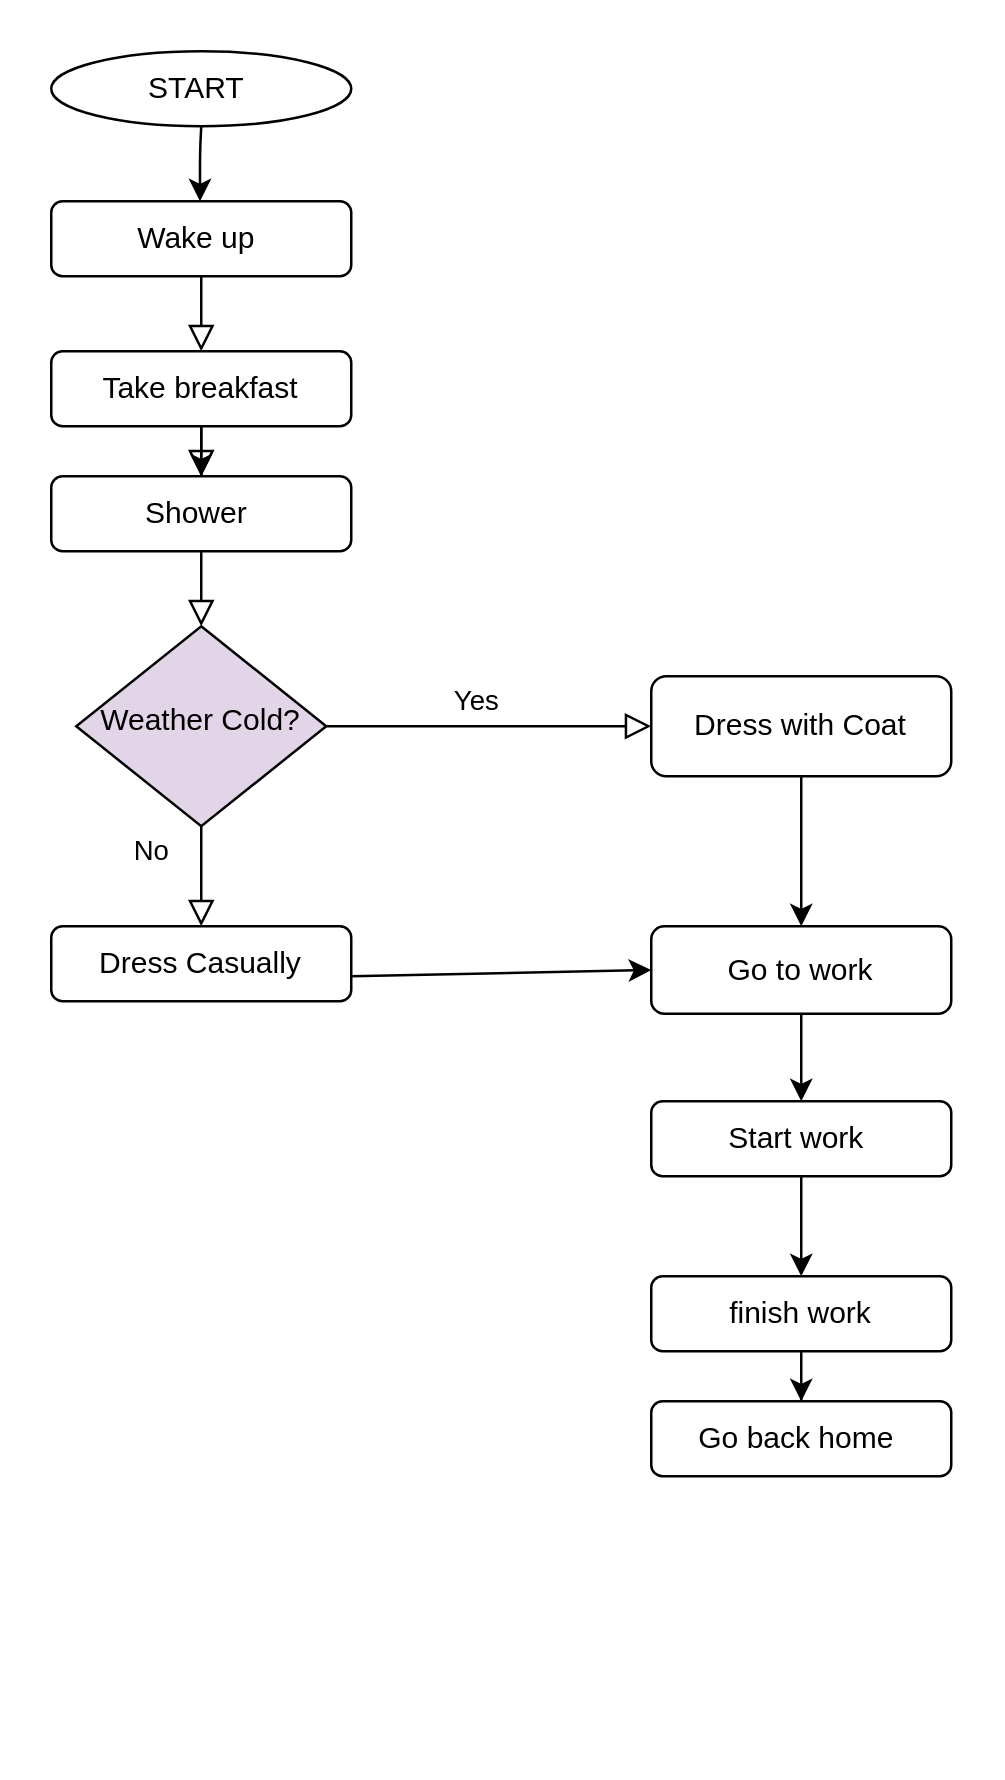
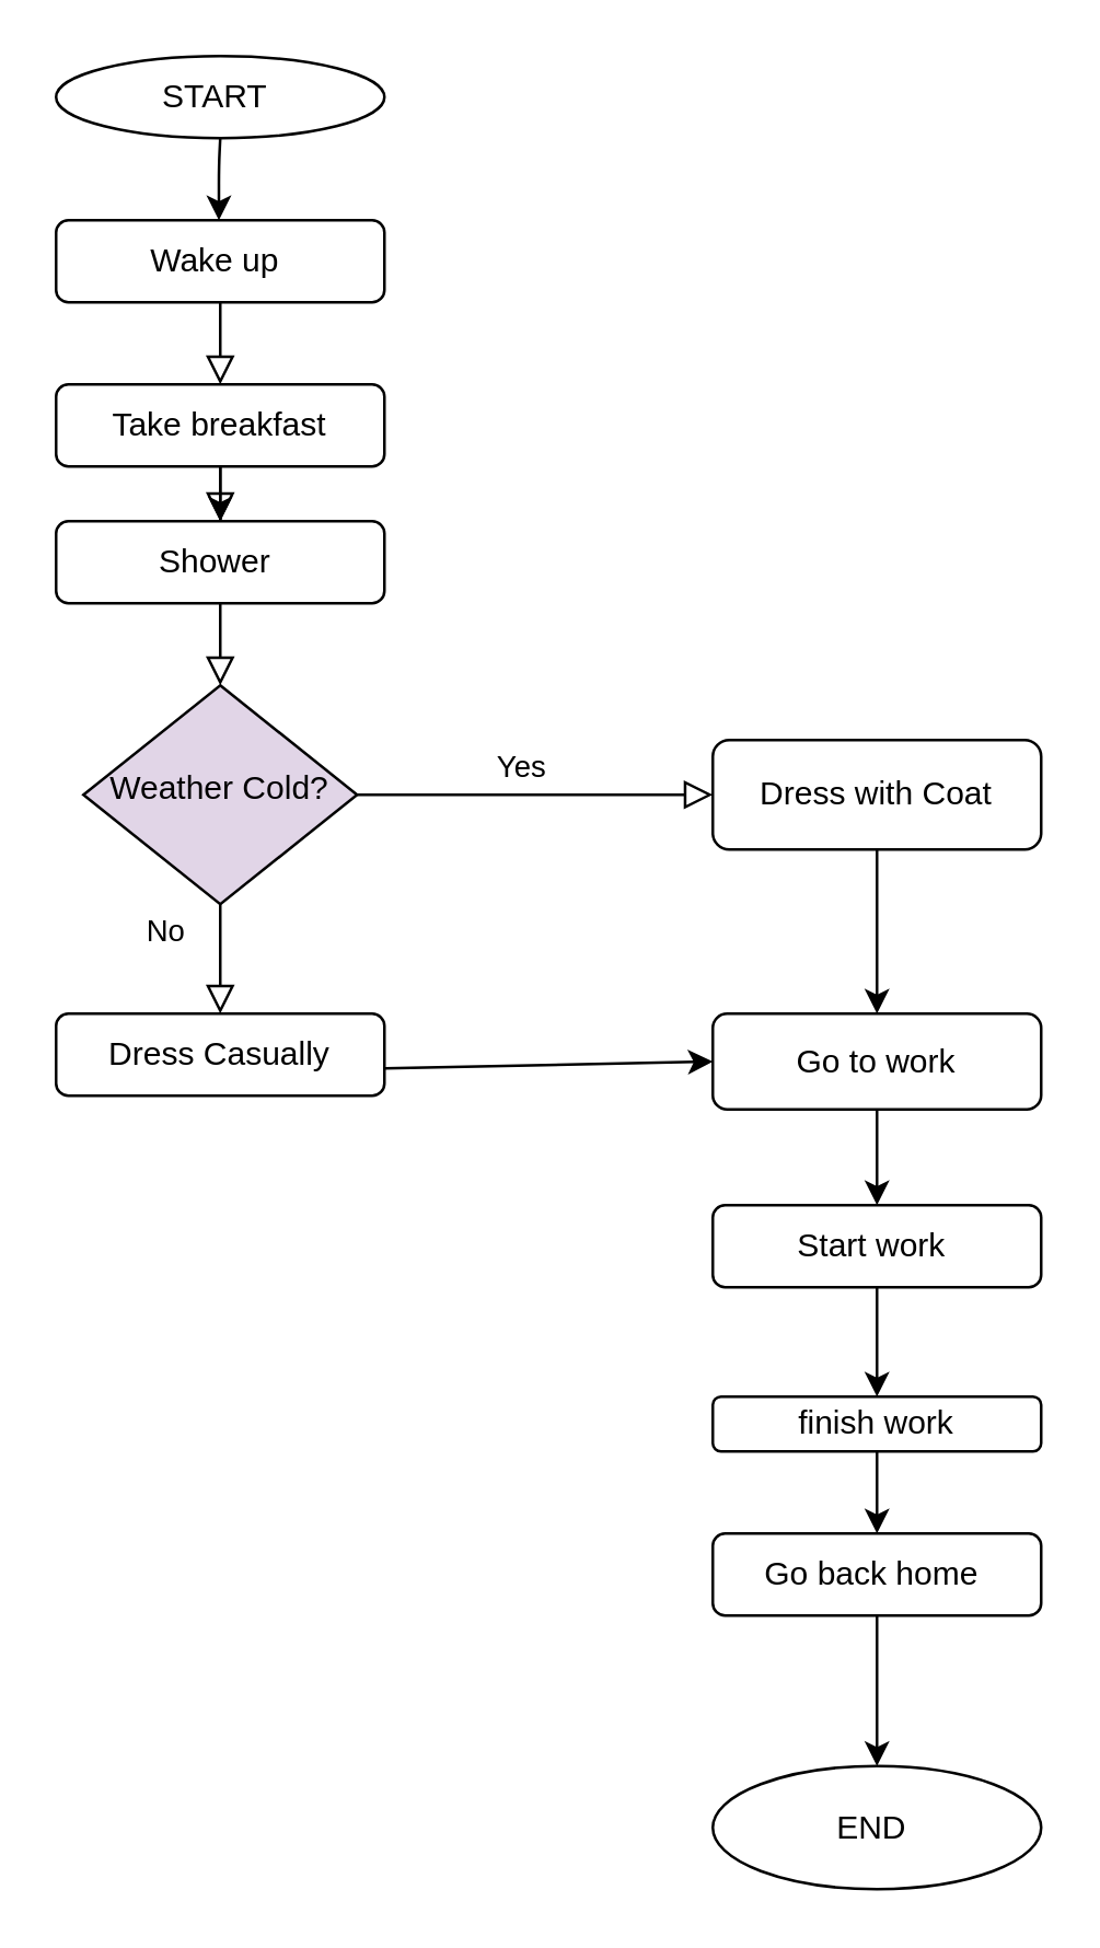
  <mxCell id="0" />
  <mxCell id="1" parent="0" />
  <mxCell id="2" value="" style="rounded=0;html=1;jettySize=auto;orthogonalLoop=1;fontSize=11;endArrow=block;endFill=0;endSize=8;strokeWidth=1;shadow=0;labelBackgroundColor=none;edgeStyle=orthogonalEdgeStyle;" parent="1" source="12" target="5" edge="1"><mxGeometry relative="1" as="geometry" /></mxCell>
  <mxCell id="3" value="Wake up&amp;nbsp;" style="rounded=1;whiteSpace=wrap;html=1;fontSize=12;glass=0;strokeWidth=1;shadow=0;" parent="1" vertex="1"><mxGeometry x="20" y="80" width="120" height="30" as="geometry" /></mxCell>
  <mxCell id="4" value="No" style="edgeStyle=orthogonalEdgeStyle;rounded=0;html=1;jettySize=auto;orthogonalLoop=1;fontSize=11;endArrow=block;endFill=0;endSize=8;strokeWidth=1;shadow=0;labelBackgroundColor=none;" parent="1" source="5" target="7" edge="1"><mxGeometry x="-1" y="-86" relative="1" as="geometry"><mxPoint x="-70" y="-36" as="offset" /></mxGeometry></mxCell>
  <mxCell id="5" value="Weather Cold?" style="rhombus;whiteSpace=wrap;html=1;shadow=0;fontFamily=Helvetica;fontSize=12;align=center;strokeWidth=1;spacing=6;spacingTop=-4;fillColor=#e1d5e7;" parent="1" vertex="1"><mxGeometry x="30" y="250" width="100" height="80" as="geometry" /></mxCell>
  <mxCell id="6" value="" style="edgeStyle=orthogonalEdgeStyle;rounded=0;orthogonalLoop=1;jettySize=auto;html=1;" edge="1" parent="1" source="7" target="17"><mxGeometry relative="1" as="geometry" /></mxCell>
  <mxCell id="7" value="&lt;span&gt;Dress with Coat&lt;/span&gt;" style="rounded=1;whiteSpace=wrap;html=1;fontSize=12;glass=0;strokeWidth=1;shadow=0;" parent="1" vertex="1"><mxGeometry x="260" y="270" width="120" height="40" as="geometry" /></mxCell>
  <mxCell id="8" value="START&amp;nbsp;" style="ellipse;whiteSpace=wrap;html=1;" vertex="1" parent="1"><mxGeometry x="20" y="20" width="120" height="30" as="geometry" /></mxCell>
  <mxCell id="9" value="" style="edgeStyle=orthogonalEdgeStyle;rounded=0;orthogonalLoop=1;jettySize=auto;html=1;" edge="1" parent="1" source="10" target="12"><mxGeometry relative="1" as="geometry" /></mxCell>
  <mxCell id="10" value="Take breakfast" style="rounded=1;whiteSpace=wrap;html=1;" vertex="1" parent="1"><mxGeometry x="20" y="140" width="120" height="30" as="geometry" /></mxCell>
  <mxCell id="11" value="" style="rounded=0;html=1;jettySize=auto;orthogonalLoop=1;fontSize=11;endArrow=block;endFill=0;endSize=8;strokeWidth=1;shadow=0;labelBackgroundColor=none;edgeStyle=orthogonalEdgeStyle;" edge="1" parent="1" source="3" target="10"><mxGeometry relative="1" as="geometry"><mxPoint x="80" y="120" as="sourcePoint" /><mxPoint x="80" y="240" as="targetPoint" /></mxGeometry></mxCell>
  <mxCell id="12" value="Shower&amp;nbsp;" style="rounded=1;whiteSpace=wrap;html=1;" vertex="1" parent="1"><mxGeometry x="20" y="190" width="120" height="30" as="geometry" /></mxCell>
  <mxCell id="13" value="" style="rounded=0;html=1;jettySize=auto;orthogonalLoop=1;fontSize=11;endArrow=block;endFill=0;endSize=8;strokeWidth=1;shadow=0;labelBackgroundColor=none;edgeStyle=orthogonalEdgeStyle;" edge="1" parent="1" source="10" target="12"><mxGeometry relative="1" as="geometry"><mxPoint x="80" y="190" as="sourcePoint" /><mxPoint x="80" y="340" as="targetPoint" /></mxGeometry></mxCell>
  <mxCell id="14" value="Dress Casually" style="rounded=1;whiteSpace=wrap;html=1;" vertex="1" parent="1"><mxGeometry x="20" y="370" width="120" height="30" as="geometry" /></mxCell>
  <mxCell id="15" value="Yes" style="rounded=0;html=1;jettySize=auto;orthogonalLoop=1;fontSize=11;endArrow=block;endFill=0;endSize=8;strokeWidth=1;shadow=0;labelBackgroundColor=none;edgeStyle=orthogonalEdgeStyle;" edge="1" parent="1" source="5"><mxGeometry x="-1" y="121" relative="1" as="geometry"><mxPoint x="-11" y="-50" as="offset" /><mxPoint x="80" y="330" as="sourcePoint" /><mxPoint x="80" y="370" as="targetPoint" /></mxGeometry></mxCell>
  <mxCell id="16" value="" style="edgeStyle=orthogonalEdgeStyle;rounded=0;orthogonalLoop=1;jettySize=auto;html=1;" edge="1" parent="1" source="17" target="20"><mxGeometry relative="1" as="geometry" /></mxCell>
  <mxCell id="17" value="Go to work" style="whiteSpace=wrap;html=1;rounded=1;shadow=0;strokeWidth=1;glass=0;" vertex="1" parent="1"><mxGeometry x="260" y="370" width="120" height="35" as="geometry" /></mxCell>
  <mxCell id="18" value="" style="endArrow=classic;html=1;entryX=0;entryY=0.5;entryDx=0;entryDy=0;" edge="1" parent="1" target="17"><mxGeometry width="50" height="50" relative="1" as="geometry"><mxPoint x="140" y="390" as="sourcePoint" /><mxPoint x="190" y="340" as="targetPoint" /></mxGeometry></mxCell>
  <mxCell id="19" value="" style="edgeStyle=orthogonalEdgeStyle;rounded=0;orthogonalLoop=1;jettySize=auto;html=1;" edge="1" parent="1" source="20" target="22"><mxGeometry relative="1" as="geometry" /></mxCell>
  <mxCell id="20" value="Start work&amp;nbsp;" style="whiteSpace=wrap;html=1;rounded=1;shadow=0;strokeWidth=1;glass=0;" vertex="1" parent="1"><mxGeometry x="260" y="440" width="120" height="30" as="geometry" /></mxCell>
  <mxCell id="21" value="" style="edgeStyle=orthogonalEdgeStyle;rounded=0;orthogonalLoop=1;jettySize=auto;html=1;" edge="1" parent="1" source="22" target="24"><mxGeometry relative="1" as="geometry" /></mxCell>
- <mxCell id="22" value="finish work" style="whiteSpace=wrap;html=1;rounded=1;shadow=0;strokeWidth=1;glass=0;" vertex="1" parent="1"><mxGeometry x="260" y="510" width="120" height="30" as="geometry" /></mxCell>
+ <mxCell id="22" value="finish work" style="whiteSpace=wrap;html=1;rounded=1;shadow=0;strokeWidth=1;glass=0;" vertex="1" parent="1"><mxGeometry x="260" y="510" width="120" height="20" as="geometry" /></mxCell>
+ <mxCell id="23" value="" style="edgeStyle=orthogonalEdgeStyle;rounded=0;orthogonalLoop=1;jettySize=auto;html=1;" edge="1" parent="1" source="24" target="25"><mxGeometry relative="1" as="geometry" /></mxCell>
  <mxCell id="24" value="Go back home&amp;nbsp;" style="whiteSpace=wrap;html=1;rounded=1;shadow=0;strokeWidth=1;glass=0;" vertex="1" parent="1"><mxGeometry x="260" y="560" width="120" height="30" as="geometry" /></mxCell>
+ <mxCell id="25" value="END&amp;nbsp;" style="ellipse;whiteSpace=wrap;html=1;rounded=1;shadow=0;strokeWidth=1;glass=0;" vertex="1" parent="1"><mxGeometry x="260" y="645" width="120" height="45" as="geometry" /></mxCell>
  <mxCell id="26" value="" style="endArrow=classic;html=1;" edge="1" parent="1"><mxGeometry width="50" height="50" relative="1" as="geometry"><mxPoint x="80" y="50" as="sourcePoint" /><mxPoint x="79.5" y="80" as="targetPoint" /><Array as="points"><mxPoint x="79.5" y="60" /></Array></mxGeometry></mxCell>
